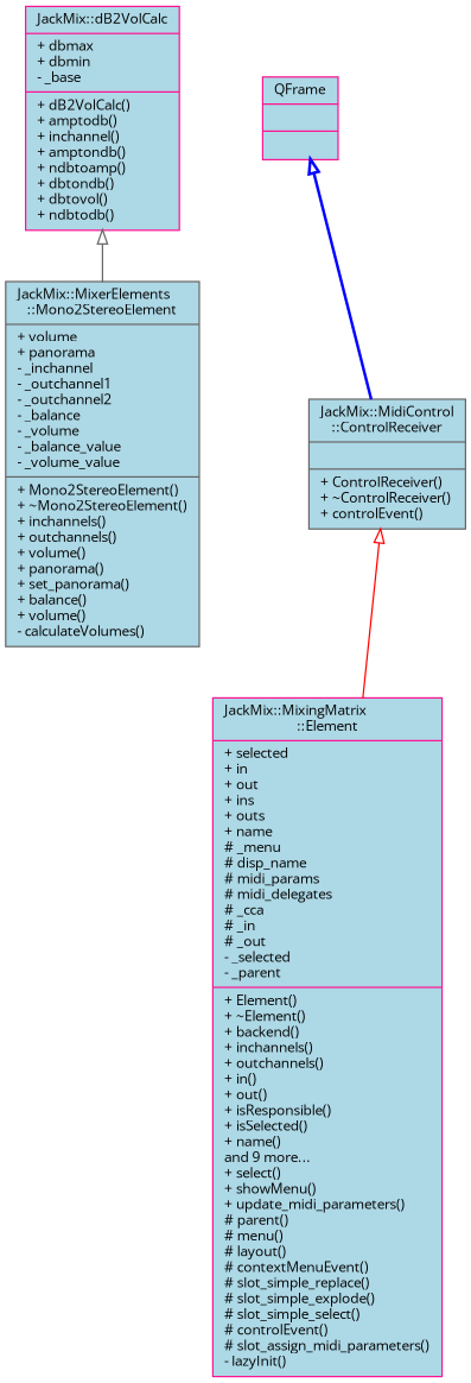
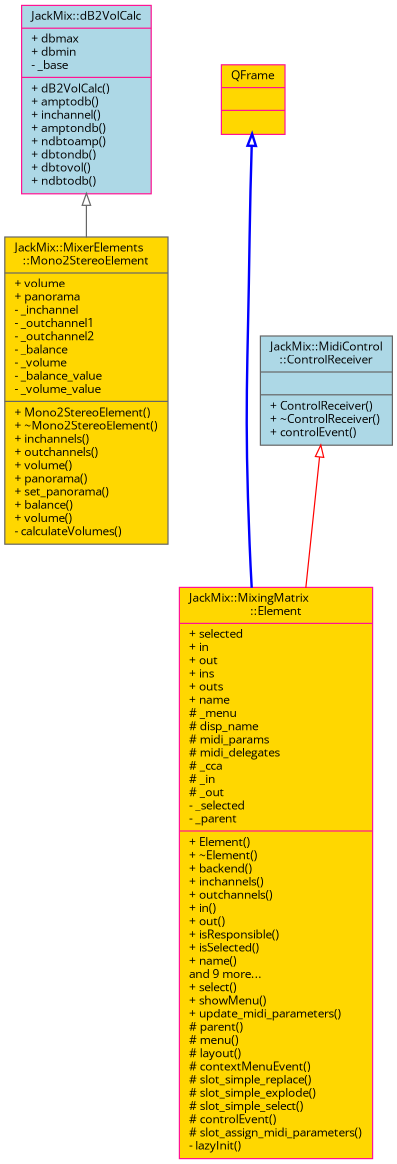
  digraph {
    fontname="Open Sans"
    node [color=deeppink fillcolor=gold fontname="Open Sans" fontsize=10 shape=record style=filled]
    edge [arrowtail=onormal dir=back fontname="Open Sans" fontsize=10 labelfontname=Helvetica labelfontsize=10 style=solid]
-   n1 [color=gray40 fillcolor=lightblue fontcolor=black height=0.2 label="{JackMix::MixerElements\l::Mono2StereoElement\n|+ volume\l+ panorama\l- _inchannel\l- _outchannel1\l- _outchannel2\l- _balance\l- _volume\l- _balance_value\l- _volume_value\l|+ Mono2StereoElement()\l+ ~Mono2StereoElement()\l+ inchannels()\l+ outchannels()\l+ volume()\l+ panorama()\l+ set_panorama()\l+ balance()\l+ volume()\l- calculateVolumes()\l}" width=0.4]
-   n2 [fillcolor=lightblue height=0.2 label="{JackMix::MixingMatrix\l::Element\n|+ selected\l+ in\l+ out\l+ ins\l+ outs\l+ name\l# _menu\l# disp_name\l# midi_params\l# midi_delegates\l# _cca\l# _in\l# _out\l- _selected\l- _parent\l|+ Element()\l+ ~Element()\l+ backend()\l+ inchannels()\l+ outchannels()\l+ in()\l+ out()\l+ isResponsible()\l+ isSelected()\l+ name()\land 9 more...\l+ select()\l+ showMenu()\l+ update_midi_parameters()\l# parent()\l# menu()\l# layout()\l# contextMenuEvent()\l# slot_simple_replace()\l# slot_simple_explode()\l# slot_simple_select()\l# controlEvent()\l# slot_assign_midi_parameters()\l- lazyInit()\l}" width=0.4]
-   n3 [fillcolor=lightblue height=0.2 label="{QFrame\n||}" width=0.4]
+   n1 [color=gray40 fontcolor=black height=0.2 label="{JackMix::MixerElements\l::Mono2StereoElement\n|+ volume\l+ panorama\l- _inchannel\l- _outchannel1\l- _outchannel2\l- _balance\l- _volume\l- _balance_value\l- _volume_value\l|+ Mono2StereoElement()\l+ ~Mono2StereoElement()\l+ inchannels()\l+ outchannels()\l+ volume()\l+ panorama()\l+ set_panorama()\l+ balance()\l+ volume()\l- calculateVolumes()\l}" width=0.4]
+   n2 [height=0.2 label="{JackMix::MixingMatrix\l::Element\n|+ selected\l+ in\l+ out\l+ ins\l+ outs\l+ name\l# _menu\l# disp_name\l# midi_params\l# midi_delegates\l# _cca\l# _in\l# _out\l- _selected\l- _parent\l|+ Element()\l+ ~Element()\l+ backend()\l+ inchannels()\l+ outchannels()\l+ in()\l+ out()\l+ isResponsible()\l+ isSelected()\l+ name()\land 9 more...\l+ select()\l+ showMenu()\l+ update_midi_parameters()\l# parent()\l# menu()\l# layout()\l# contextMenuEvent()\l# slot_simple_replace()\l# slot_simple_explode()\l# slot_simple_select()\l# controlEvent()\l# slot_assign_midi_parameters()\l- lazyInit()\l}" width=0.4]
+   n3 [height=0.2 label="{QFrame\n||}" width=0.4]
    n4 [color=gray40 fillcolor=lightblue height=0.2 label="{JackMix::MidiControl\l::ControlReceiver\n||+ ControlReceiver()\l+ ~ControlReceiver()\l+ controlEvent()\l}" width=0.4]
    n5 [fillcolor=lightblue height=0.2 label="{JackMix::dB2VolCalc\n|+ dbmax\l+ dbmin\l- _base\l|+ dB2VolCalc()\l+ amptodb()\l+ inchannel()\l+ amptondb()\l+ ndbtoamp()\l+ dbtondb()\l+ dbtovol()\l+ ndbtodb()\l}" width=0.4]
-   n3 -> n4 [color=blue style=bold]
+   n3 -> n2 [color=blue style=bold]
    n4 -> n2 [color=red]
    n5 -> n1 [color=gray40]
  }
